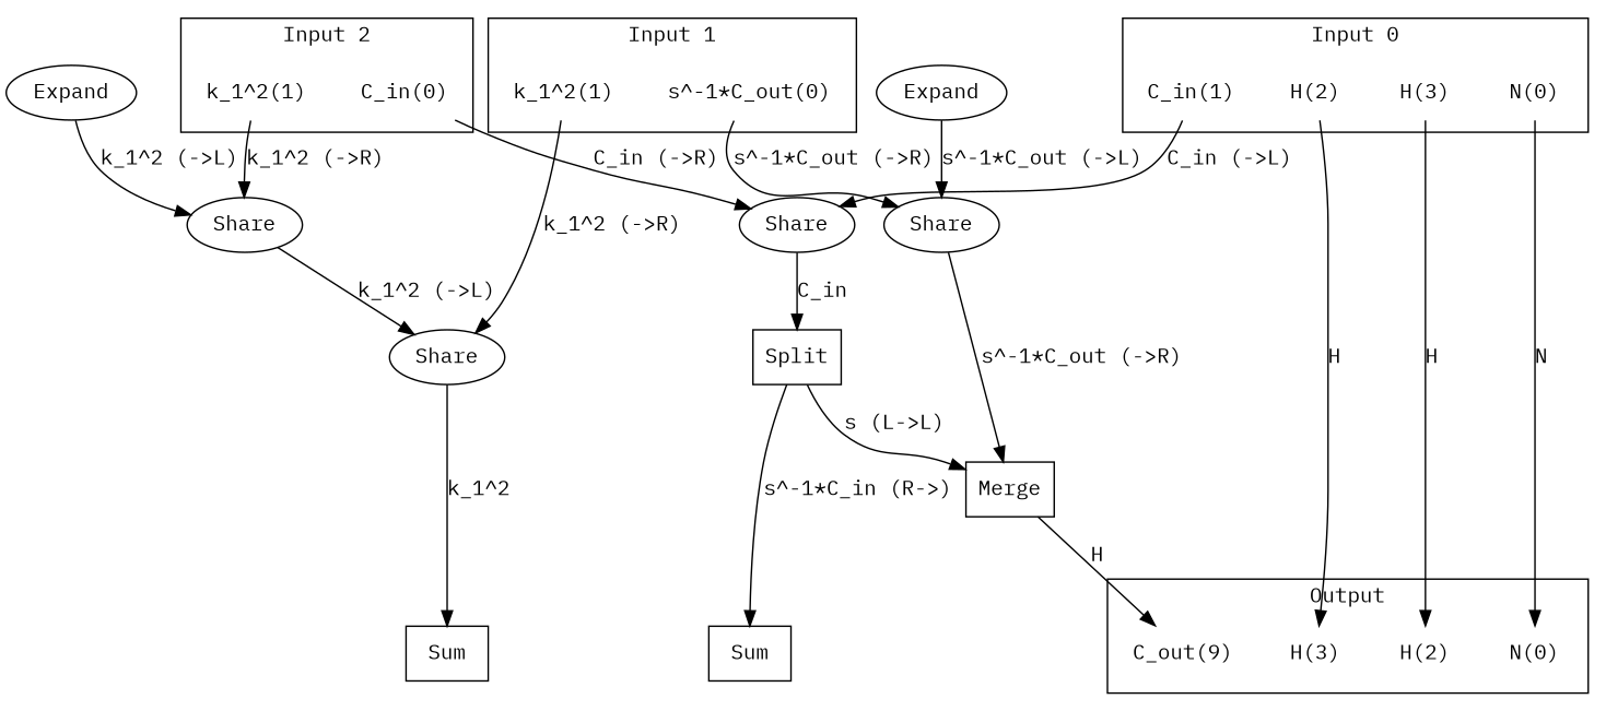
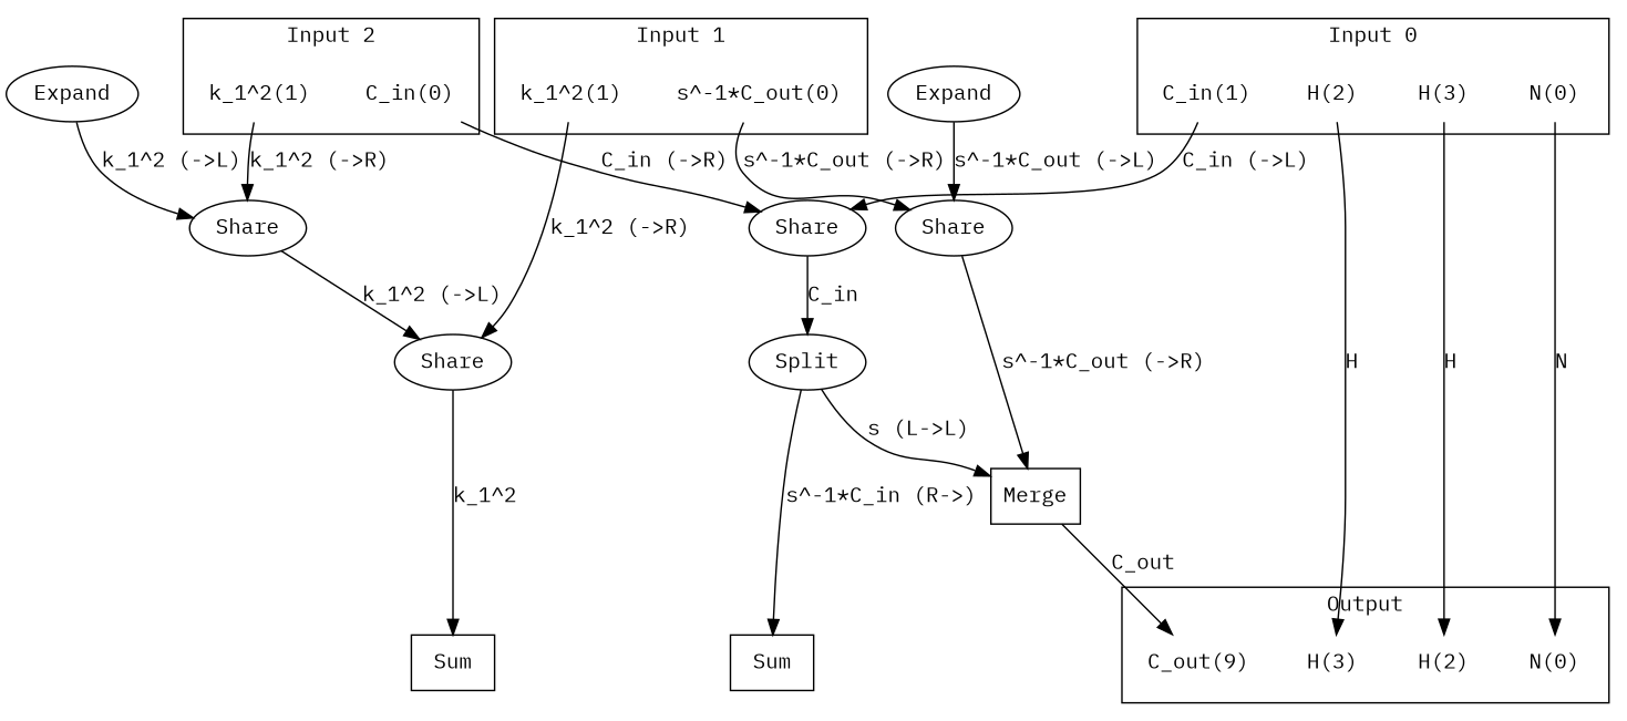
  digraph {
    fontname="IBM Plex Mono"
    newrank=true
    node [fontname="IBM Plex Mono" shape=none]
    edge [fontname="IBM Plex Mono"]
    n1 [label=Sum shape=box]
    n2 [label=Sum shape=box]
    n3 [label="N(0)"]
    n4 [label="C_out(9)"]
    n5 [label="H(2)"]
    n6 [label="H(3)"]
    n7 [label="N(0)"]
    n8 [label="C_in(1)"]
    n9 [label="H(2)"]
    n10 [label="H(3)"]
    n11 [label="s^-1*C_out(0)"]
    n12 [label="k_1^2(1)"]
    n13 [label="C_in(0)"]
    n14 [label="k_1^2(1)"]
    n15 [label=Share shape=""]
    n16 [label=Share shape=""]
    n17 [label=Share shape=""]
    n18 [label=Share shape=""]
    n19 [label=Merge shape=box]
-   n20 [label=Split shape=box]
+   n20 [label=Split shape=""]
    n21 [label=Expand shape=""]
    n22 [label=Expand shape=""]
    subgraph sub_1 {
      rank=same
      n1
      n2
      n3
      n4
      n5
      n6
    }
    subgraph sub_2 {
      rank=same
      n7
      n8
      n9
      n10
      n11
      n12
      n13
      n14
    }
    subgraph cluster_3 {
      label=Output
      n3
      n4
      n5
      n6
    }
    subgraph cluster_4 {
      label="Input 0"
      n7
      n8
      n9
      n10
    }
    subgraph cluster_5 {
      label="Input 1"
      n11
      n12
    }
    subgraph cluster_6 {
      label="Input 2"
      n13
      n14
    }
    n7 -> n3 [label=N]
    n8 -> n15 [label="C_in (->L)"]
    n9 -> n6 [label=H]
    n10 -> n5 [label=H]
    n11 -> n16 [label="s^-1*C_out (->R)"]
    n12 -> n17 [label="k_1^2 (->R)"]
    n13 -> n15 [label="C_in (->R)"]
    n14 -> n18 [label="k_1^2 (->R)"]
    n15 -> n20 [label=C_in]
    n16 -> n19 [label="s^-1*C_out (->R)"]
    n17 -> n1 [label="k_1^2"]
    n18 -> n17 [label="k_1^2 (->L)"]
-   n19 -> n4 [label=H]
+   n19 -> n4 [label=C_out]
    n20 -> n2 [label="s^-1*C_in (R->)"]
    n20 -> n19 [label="s (L->L)"]
    n21 -> n16 [label="s^-1*C_out (->L)"]
    n22 -> n18 [label="k_1^2 (->L)"]
  }
